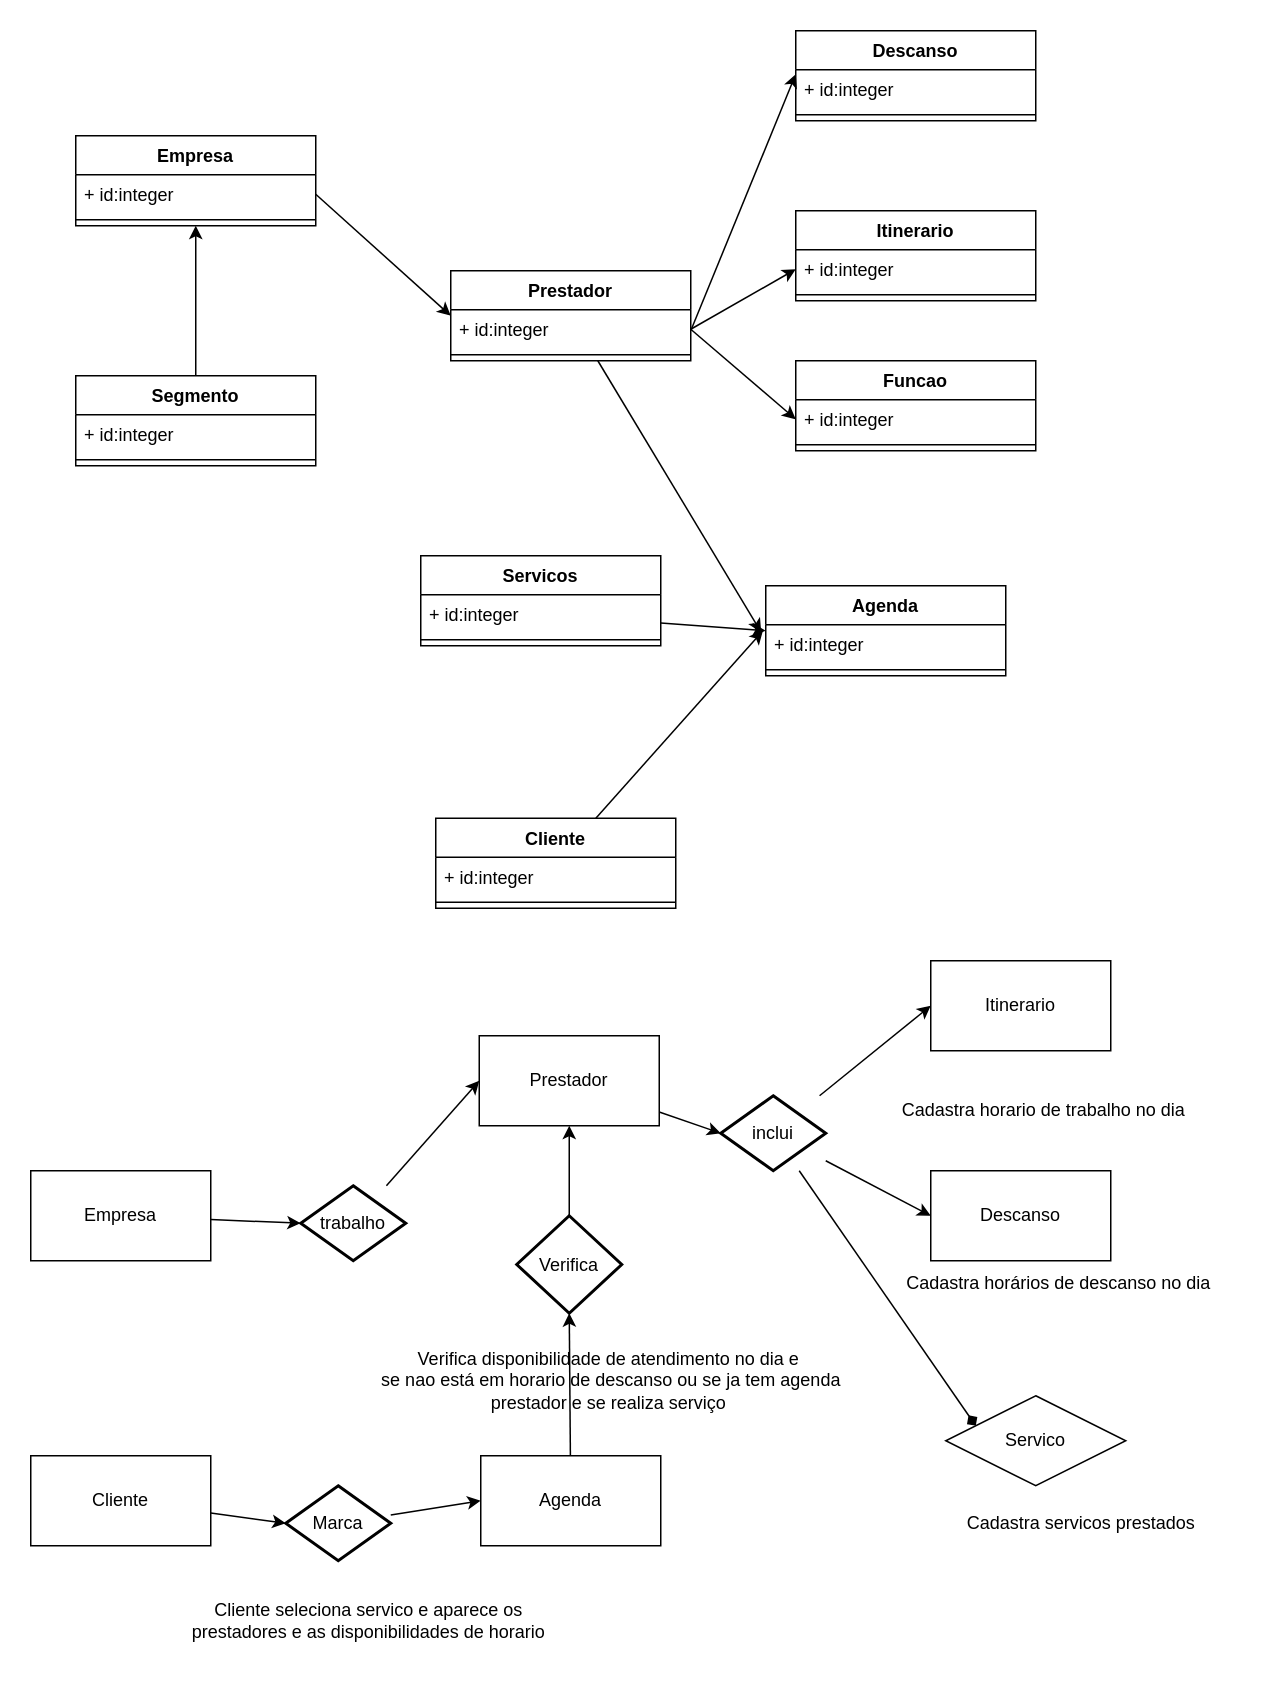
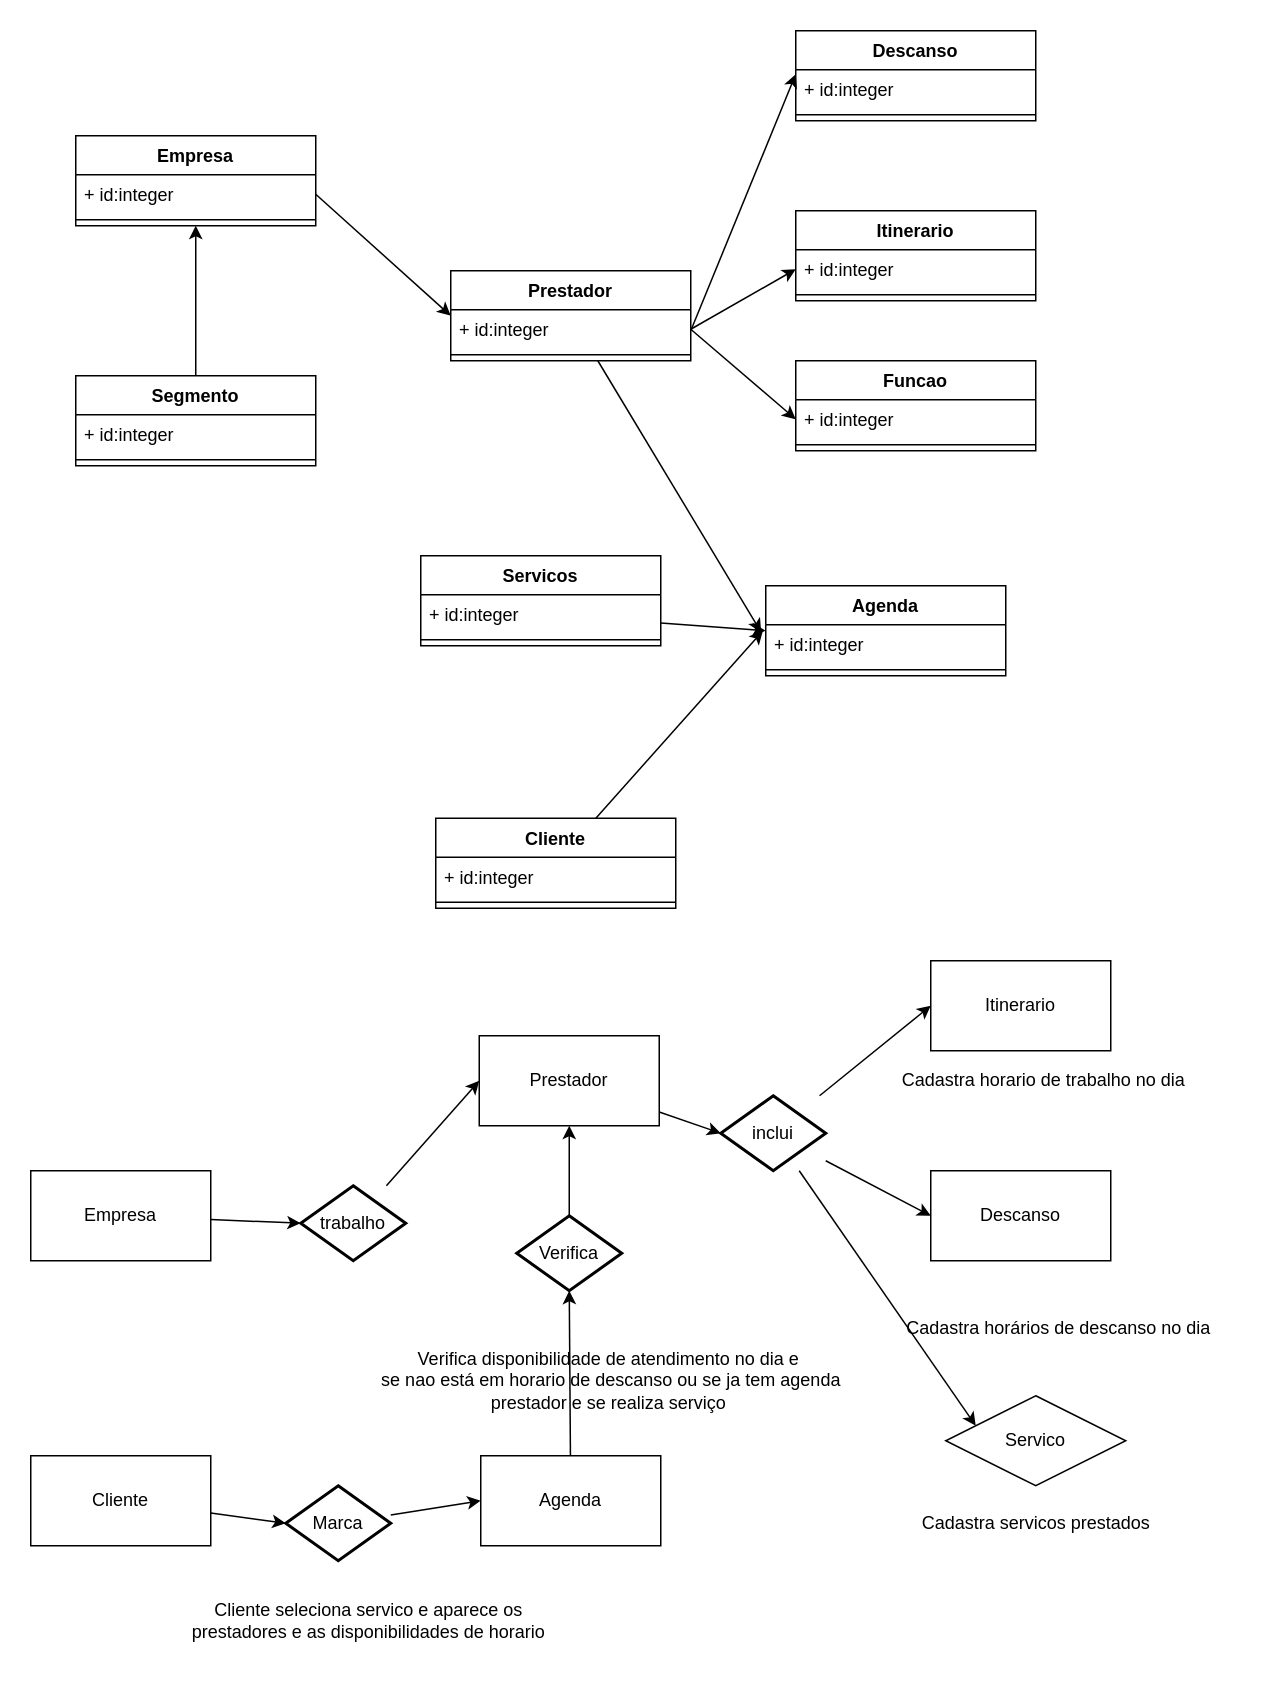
  <mxCell id="0" />
  <mxCell id="1" parent="0" />
  <mxCell id="2" value="Empresa" style="swimlane;fontStyle=1;align=center;verticalAlign=top;childLayout=stackLayout;horizontal=1;startSize=26;horizontalStack=0;resizeParent=1;resizeParentMax=0;resizeLast=0;collapsible=1;marginBottom=0;" vertex="1" parent="1"><mxGeometry x="50" y="90" width="160" height="60" as="geometry" /></mxCell>
  <mxCell id="3" value="+ id:integer" style="text;strokeColor=none;fillColor=none;align=left;verticalAlign=top;spacingLeft=4;spacingRight=4;overflow=hidden;rotatable=0;points=[[0,0.5],[1,0.5]];portConstraint=eastwest;" vertex="1" parent="2"><mxGeometry y="26" width="160" height="26" as="geometry" /></mxCell>
  <mxCell id="4" value="" style="line;strokeWidth=1;fillColor=none;align=left;verticalAlign=middle;spacingTop=-1;spacingLeft=3;spacingRight=3;rotatable=0;labelPosition=right;points=[];portConstraint=eastwest;strokeColor=inherit;" vertex="1" parent="2"><mxGeometry y="52" width="160" height="8" as="geometry" /></mxCell>
  <mxCell id="5" style="edgeStyle=none;html=1;entryX=-0.019;entryY=0.192;entryDx=0;entryDy=0;entryPerimeter=0;" edge="1" parent="1" source="6" target="10"><mxGeometry relative="1" as="geometry" /></mxCell>
  <mxCell id="6" value="Prestador" style="swimlane;fontStyle=1;align=center;verticalAlign=top;childLayout=stackLayout;horizontal=1;startSize=26;horizontalStack=0;resizeParent=1;resizeParentMax=0;resizeLast=0;collapsible=1;marginBottom=0;" vertex="1" parent="1"><mxGeometry x="300" y="180" width="160" height="60" as="geometry" /></mxCell>
  <mxCell id="7" value="+ id:integer" style="text;strokeColor=none;fillColor=none;align=left;verticalAlign=top;spacingLeft=4;spacingRight=4;overflow=hidden;rotatable=0;points=[[0,0.5],[1,0.5]];portConstraint=eastwest;" vertex="1" parent="6"><mxGeometry y="26" width="160" height="26" as="geometry" /></mxCell>
  <mxCell id="8" value="" style="line;strokeWidth=1;fillColor=none;align=left;verticalAlign=middle;spacingTop=-1;spacingLeft=3;spacingRight=3;rotatable=0;labelPosition=right;points=[];portConstraint=eastwest;strokeColor=inherit;" vertex="1" parent="6"><mxGeometry y="52" width="160" height="8" as="geometry" /></mxCell>
  <mxCell id="9" value="Agenda" style="swimlane;fontStyle=1;align=center;verticalAlign=top;childLayout=stackLayout;horizontal=1;startSize=26;horizontalStack=0;resizeParent=1;resizeParentMax=0;resizeLast=0;collapsible=1;marginBottom=0;" vertex="1" parent="1"><mxGeometry x="510" y="390" width="160" height="60" as="geometry" /></mxCell>
  <mxCell id="10" value="+ id:integer" style="text;strokeColor=none;fillColor=none;align=left;verticalAlign=top;spacingLeft=4;spacingRight=4;overflow=hidden;rotatable=0;points=[[0,0.5],[1,0.5]];portConstraint=eastwest;" vertex="1" parent="9"><mxGeometry y="26" width="160" height="26" as="geometry" /></mxCell>
  <mxCell id="11" value="" style="line;strokeWidth=1;fillColor=none;align=left;verticalAlign=middle;spacingTop=-1;spacingLeft=3;spacingRight=3;rotatable=0;labelPosition=right;points=[];portConstraint=eastwest;strokeColor=inherit;" vertex="1" parent="9"><mxGeometry y="52" width="160" height="8" as="geometry" /></mxCell>
  <mxCell id="12" style="edgeStyle=none;html=1;entryX=0;entryY=0.5;entryDx=0;entryDy=0;exitX=1;exitY=0.5;exitDx=0;exitDy=0;" edge="1" parent="1" source="3" target="6"><mxGeometry relative="1" as="geometry" /></mxCell>
  <mxCell id="13" value="Descanso" style="swimlane;fontStyle=1;align=center;verticalAlign=top;childLayout=stackLayout;horizontal=1;startSize=26;horizontalStack=0;resizeParent=1;resizeParentMax=0;resizeLast=0;collapsible=1;marginBottom=0;" vertex="1" parent="1"><mxGeometry x="530" y="20" width="160" height="60" as="geometry" /></mxCell>
  <mxCell id="14" value="+ id:integer" style="text;strokeColor=none;fillColor=none;align=left;verticalAlign=top;spacingLeft=4;spacingRight=4;overflow=hidden;rotatable=0;points=[[0,0.5],[1,0.5]];portConstraint=eastwest;" vertex="1" parent="13"><mxGeometry y="26" width="160" height="26" as="geometry" /></mxCell>
  <mxCell id="15" value="" style="line;strokeWidth=1;fillColor=none;align=left;verticalAlign=middle;spacingTop=-1;spacingLeft=3;spacingRight=3;rotatable=0;labelPosition=right;points=[];portConstraint=eastwest;strokeColor=inherit;" vertex="1" parent="13"><mxGeometry y="52" width="160" height="8" as="geometry" /></mxCell>
  <mxCell id="16" style="edgeStyle=none;html=1;entryX=0;entryY=0.115;entryDx=0;entryDy=0;entryPerimeter=0;" edge="1" parent="1" target="14"><mxGeometry relative="1" as="geometry"><mxPoint x="460" y="220" as="sourcePoint" /></mxGeometry></mxCell>
  <mxCell id="17" value="Itinerario" style="swimlane;fontStyle=1;align=center;verticalAlign=top;childLayout=stackLayout;horizontal=1;startSize=26;horizontalStack=0;resizeParent=1;resizeParentMax=0;resizeLast=0;collapsible=1;marginBottom=0;" vertex="1" parent="1"><mxGeometry x="530" y="140" width="160" height="60" as="geometry" /></mxCell>
  <mxCell id="18" value="+ id:integer" style="text;strokeColor=none;fillColor=none;align=left;verticalAlign=top;spacingLeft=4;spacingRight=4;overflow=hidden;rotatable=0;points=[[0,0.5],[1,0.5]];portConstraint=eastwest;" vertex="1" parent="17"><mxGeometry y="26" width="160" height="26" as="geometry" /></mxCell>
  <mxCell id="19" value="" style="line;strokeWidth=1;fillColor=none;align=left;verticalAlign=middle;spacingTop=-1;spacingLeft=3;spacingRight=3;rotatable=0;labelPosition=right;points=[];portConstraint=eastwest;strokeColor=inherit;" vertex="1" parent="17"><mxGeometry y="52" width="160" height="8" as="geometry" /></mxCell>
  <mxCell id="20" style="edgeStyle=none;html=1;entryX=0;entryY=0.5;entryDx=0;entryDy=0;exitX=1;exitY=0.5;exitDx=0;exitDy=0;" edge="1" parent="1" source="7" target="18"><mxGeometry relative="1" as="geometry" /></mxCell>
  <mxCell id="21" style="edgeStyle=none;html=1;entryX=-0.012;entryY=0.154;entryDx=0;entryDy=0;entryPerimeter=0;" edge="1" parent="1" source="22" target="10"><mxGeometry relative="1" as="geometry" /></mxCell>
  <mxCell id="22" value="Cliente" style="swimlane;fontStyle=1;align=center;verticalAlign=top;childLayout=stackLayout;horizontal=1;startSize=26;horizontalStack=0;resizeParent=1;resizeParentMax=0;resizeLast=0;collapsible=1;marginBottom=0;" vertex="1" parent="1"><mxGeometry x="290" y="545" width="160" height="60" as="geometry" /></mxCell>
  <mxCell id="23" value="+ id:integer" style="text;strokeColor=none;fillColor=none;align=left;verticalAlign=top;spacingLeft=4;spacingRight=4;overflow=hidden;rotatable=0;points=[[0,0.5],[1,0.5]];portConstraint=eastwest;" vertex="1" parent="22"><mxGeometry y="26" width="160" height="26" as="geometry" /></mxCell>
  <mxCell id="24" value="" style="line;strokeWidth=1;fillColor=none;align=left;verticalAlign=middle;spacingTop=-1;spacingLeft=3;spacingRight=3;rotatable=0;labelPosition=right;points=[];portConstraint=eastwest;strokeColor=inherit;" vertex="1" parent="22"><mxGeometry y="52" width="160" height="8" as="geometry" /></mxCell>
  <mxCell id="25" value="Funcao" style="swimlane;fontStyle=1;align=center;verticalAlign=top;childLayout=stackLayout;horizontal=1;startSize=26;horizontalStack=0;resizeParent=1;resizeParentMax=0;resizeLast=0;collapsible=1;marginBottom=0;" vertex="1" parent="1"><mxGeometry x="530" y="240" width="160" height="60" as="geometry" /></mxCell>
  <mxCell id="26" value="+ id:integer" style="text;strokeColor=none;fillColor=none;align=left;verticalAlign=top;spacingLeft=4;spacingRight=4;overflow=hidden;rotatable=0;points=[[0,0.5],[1,0.5]];portConstraint=eastwest;" vertex="1" parent="25"><mxGeometry y="26" width="160" height="26" as="geometry" /></mxCell>
  <mxCell id="27" value="" style="line;strokeWidth=1;fillColor=none;align=left;verticalAlign=middle;spacingTop=-1;spacingLeft=3;spacingRight=3;rotatable=0;labelPosition=right;points=[];portConstraint=eastwest;strokeColor=inherit;" vertex="1" parent="25"><mxGeometry y="52" width="160" height="8" as="geometry" /></mxCell>
  <mxCell id="28" style="edgeStyle=none;html=1;entryX=0;entryY=0.5;entryDx=0;entryDy=0;exitX=1;exitY=0.5;exitDx=0;exitDy=0;" edge="1" parent="1" source="7" target="26"><mxGeometry relative="1" as="geometry" /></mxCell>
  <mxCell id="29" style="edgeStyle=none;html=1;entryX=0.5;entryY=1;entryDx=0;entryDy=0;" edge="1" parent="1" source="30" target="2"><mxGeometry relative="1" as="geometry" /></mxCell>
  <mxCell id="30" value="Segmento" style="swimlane;fontStyle=1;align=center;verticalAlign=top;childLayout=stackLayout;horizontal=1;startSize=26;horizontalStack=0;resizeParent=1;resizeParentMax=0;resizeLast=0;collapsible=1;marginBottom=0;" vertex="1" parent="1"><mxGeometry x="50" y="250" width="160" height="60" as="geometry" /></mxCell>
  <mxCell id="31" value="+ id:integer" style="text;strokeColor=none;fillColor=none;align=left;verticalAlign=top;spacingLeft=4;spacingRight=4;overflow=hidden;rotatable=0;points=[[0,0.5],[1,0.5]];portConstraint=eastwest;" vertex="1" parent="30"><mxGeometry y="26" width="160" height="26" as="geometry" /></mxCell>
  <mxCell id="32" value="" style="line;strokeWidth=1;fillColor=none;align=left;verticalAlign=middle;spacingTop=-1;spacingLeft=3;spacingRight=3;rotatable=0;labelPosition=right;points=[];portConstraint=eastwest;strokeColor=inherit;" vertex="1" parent="30"><mxGeometry y="52" width="160" height="8" as="geometry" /></mxCell>
  <mxCell id="33" value="Servicos" style="swimlane;fontStyle=1;align=center;verticalAlign=top;childLayout=stackLayout;horizontal=1;startSize=26;horizontalStack=0;resizeParent=1;resizeParentMax=0;resizeLast=0;collapsible=1;marginBottom=0;" vertex="1" parent="1"><mxGeometry x="280" y="370" width="160" height="60" as="geometry" /></mxCell>
  <mxCell id="34" value="+ id:integer" style="text;strokeColor=none;fillColor=none;align=left;verticalAlign=top;spacingLeft=4;spacingRight=4;overflow=hidden;rotatable=0;points=[[0,0.5],[1,0.5]];portConstraint=eastwest;" vertex="1" parent="33"><mxGeometry y="26" width="160" height="26" as="geometry" /></mxCell>
  <mxCell id="35" value="" style="line;strokeWidth=1;fillColor=none;align=left;verticalAlign=middle;spacingTop=-1;spacingLeft=3;spacingRight=3;rotatable=0;labelPosition=right;points=[];portConstraint=eastwest;strokeColor=inherit;" vertex="1" parent="33"><mxGeometry y="52" width="160" height="8" as="geometry" /></mxCell>
  <mxCell id="36" style="edgeStyle=none;html=1;" edge="1" parent="1" source="34"><mxGeometry relative="1" as="geometry"><mxPoint x="510" y="420" as="targetPoint" /></mxGeometry></mxCell>
  <mxCell id="37" style="edgeStyle=none;html=1;entryX=0;entryY=0.5;entryDx=0;entryDy=0;entryPerimeter=0;" edge="1" parent="1" source="38" target="40"><mxGeometry relative="1" as="geometry" /></mxCell>
  <mxCell id="38" value="Empresa" style="rounded=0;whiteSpace=wrap;html=1;" vertex="1" parent="1"><mxGeometry x="20" y="780" width="120" height="60" as="geometry" /></mxCell>
  <mxCell id="39" style="edgeStyle=none;html=1;entryX=0;entryY=0.5;entryDx=0;entryDy=0;" edge="1" parent="1" source="40" target="42"><mxGeometry relative="1" as="geometry" /></mxCell>
  <mxCell id="40" value="trabalho" style="strokeWidth=2;html=1;shape=mxgraph.flowchart.decision;whiteSpace=wrap;" vertex="1" parent="1"><mxGeometry x="200" y="790" width="70" height="50" as="geometry" /></mxCell>
  <mxCell id="41" style="edgeStyle=none;html=1;entryX=0;entryY=0.5;entryDx=0;entryDy=0;entryPerimeter=0;" edge="1" parent="1" source="42" target="46"><mxGeometry relative="1" as="geometry" /></mxCell>
  <mxCell id="42" value="Prestador" style="rounded=0;whiteSpace=wrap;html=1;" vertex="1" parent="1"><mxGeometry x="319" y="690" width="120" height="60" as="geometry" /></mxCell>
  <mxCell id="43" style="edgeStyle=none;html=1;entryX=0;entryY=0.5;entryDx=0;entryDy=0;" edge="1" parent="1" source="46" target="47"><mxGeometry relative="1" as="geometry" /></mxCell>
  <mxCell id="44" style="edgeStyle=none;html=1;entryX=0;entryY=0.5;entryDx=0;entryDy=0;" edge="1" parent="1" source="46" target="48"><mxGeometry relative="1" as="geometry" /></mxCell>
- <mxCell id="45" style="edgeStyle=none;html=1;entryX=0;entryY=0.25;entryDx=0;entryDy=0;endArrow=diamond;" edge="1" parent="1" source="46" target="49"><mxGeometry relative="1" as="geometry"><mxPoint x="630" y="920" as="targetPoint" /></mxGeometry></mxCell>
+ <mxCell id="45" style="edgeStyle=none;html=1;entryX=0;entryY=0.25;entryDx=0;entryDy=0;" edge="1" parent="1" source="46" target="49"><mxGeometry relative="1" as="geometry"><mxPoint x="630" y="920" as="targetPoint" /></mxGeometry></mxCell>
  <mxCell id="46" value="inclui" style="strokeWidth=2;html=1;shape=mxgraph.flowchart.decision;whiteSpace=wrap;" vertex="1" parent="1"><mxGeometry x="480" y="730" width="70" height="50" as="geometry" /></mxCell>
  <mxCell id="47" value="Itinerario" style="rounded=0;whiteSpace=wrap;html=1;" vertex="1" parent="1"><mxGeometry x="620" y="640" width="120" height="60" as="geometry" /></mxCell>
  <mxCell id="48" value="Descanso" style="rounded=0;whiteSpace=wrap;html=1;" vertex="1" parent="1"><mxGeometry x="620" y="780" width="120" height="60" as="geometry" /></mxCell>
  <mxCell id="49" value="Servico" style="rhombus;whiteSpace=wrap;html=1;" vertex="1" parent="1"><mxGeometry x="630" y="930" width="120" height="60" as="geometry" /></mxCell>
  <mxCell id="50" style="edgeStyle=none;html=1;entryX=0;entryY=0.5;entryDx=0;entryDy=0;entryPerimeter=0;" edge="1" parent="1" source="51" target="53"><mxGeometry relative="1" as="geometry" /></mxCell>
  <mxCell id="51" value="Cliente" style="rounded=0;whiteSpace=wrap;html=1;" vertex="1" parent="1"><mxGeometry x="20" y="970" width="120" height="60" as="geometry" /></mxCell>
  <mxCell id="52" style="edgeStyle=none;html=1;entryX=0;entryY=0.5;entryDx=0;entryDy=0;" edge="1" parent="1" source="53" target="55"><mxGeometry relative="1" as="geometry" /></mxCell>
  <mxCell id="53" value="Marca" style="strokeWidth=2;html=1;shape=mxgraph.flowchart.decision;whiteSpace=wrap;" vertex="1" parent="1"><mxGeometry x="190" y="990" width="70" height="50" as="geometry" /></mxCell>
  <mxCell id="54" style="edgeStyle=none;html=1;entryX=0.5;entryY=1;entryDx=0;entryDy=0;entryPerimeter=0;" edge="1" parent="1" source="55" target="57"><mxGeometry relative="1" as="geometry" /></mxCell>
  <mxCell id="55" value="Agenda" style="rounded=0;whiteSpace=wrap;html=1;" vertex="1" parent="1"><mxGeometry x="320" y="970" width="120" height="60" as="geometry" /></mxCell>
  <mxCell id="56" style="edgeStyle=none;html=1;entryX=0.5;entryY=1;entryDx=0;entryDy=0;" edge="1" parent="1" source="57" target="42"><mxGeometry relative="1" as="geometry" /></mxCell>
- <mxCell id="57" value="Verifica" style="strokeWidth=2;html=1;shape=mxgraph.flowchart.decision;whiteSpace=wrap;" vertex="1" parent="1"><mxGeometry x="344" y="810" width="70" height="65" as="geometry" /></mxCell>
+ <mxCell id="57" value="Verifica" style="strokeWidth=2;html=1;shape=mxgraph.flowchart.decision;whiteSpace=wrap;" vertex="1" parent="1"><mxGeometry x="344" y="810" width="70" height="50" as="geometry" /></mxCell>
  <mxCell id="58" value="Verifica disponibilidade de atendimento no dia e&lt;br&gt;&amp;nbsp;se nao está em horario de descanso ou se ja tem agenda&lt;br&gt;prestador e se realiza serviço" style="text;html=1;align=center;verticalAlign=middle;resizable=0;points=[];autosize=1;strokeColor=none;fillColor=none;" vertex="1" parent="1"><mxGeometry x="240" y="890" width="330" height="60" as="geometry" /></mxCell>
- <mxCell id="59" value="Cadastra horario de trabalho no dia" style="text;html=1;align=center;verticalAlign=middle;resizable=0;points=[];autosize=1;strokeColor=none;fillColor=none;" vertex="1" parent="1"><mxGeometry x="590" y="725" width="210" height="30" as="geometry" /></mxCell>
- <mxCell id="60" value="Cadastra horários de descanso no dia" style="text;html=1;align=center;verticalAlign=middle;resizable=0;points=[];autosize=1;strokeColor=none;fillColor=none;" vertex="1" parent="1"><mxGeometry x="590" y="840" width="230" height="30" as="geometry" /></mxCell>
- <mxCell id="61" value="Cadastra servicos prestados" style="text;html=1;align=center;verticalAlign=middle;resizable=0;points=[];autosize=1;strokeColor=none;fillColor=none;" vertex="1" parent="1"><mxGeometry x="630" y="1000" width="180" height="30" as="geometry" /></mxCell>
+ <mxCell id="59" value="Cadastra horario de trabalho no dia" style="text;html=1;align=center;verticalAlign=middle;resizable=0;points=[];autosize=1;strokeColor=none;fillColor=none;" vertex="1" parent="1"><mxGeometry x="590" y="705" width="210" height="30" as="geometry" /></mxCell>
+ <mxCell id="60" value="Cadastra horários de descanso no dia" style="text;html=1;align=center;verticalAlign=middle;resizable=0;points=[];autosize=1;strokeColor=none;fillColor=none;" vertex="1" parent="1"><mxGeometry x="590" y="870" width="230" height="30" as="geometry" /></mxCell>
+ <mxCell id="61" value="Cadastra servicos prestados" style="text;html=1;align=center;verticalAlign=middle;resizable=0;points=[];autosize=1;strokeColor=none;fillColor=none;" vertex="1" parent="1"><mxGeometry x="600" y="1000" width="180" height="30" as="geometry" /></mxCell>
  <mxCell id="62" value="Cliente seleciona servico e aparece os&lt;br&gt;prestadores e as disponibilidades de horario" style="text;html=1;align=center;verticalAlign=middle;resizable=0;points=[];autosize=1;strokeColor=none;fillColor=none;" vertex="1" parent="1"><mxGeometry x="115" y="1060" width="260" height="40" as="geometry" /></mxCell>
